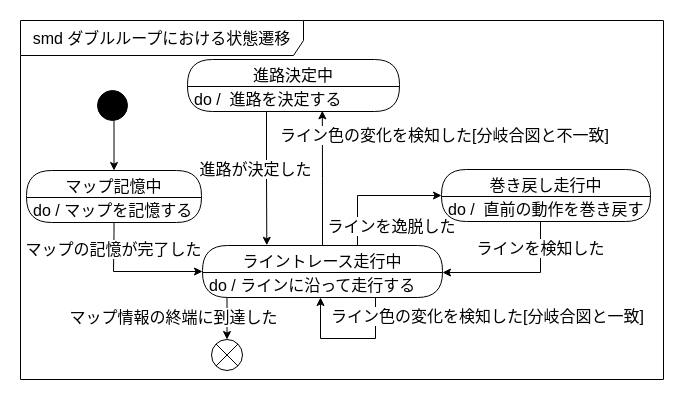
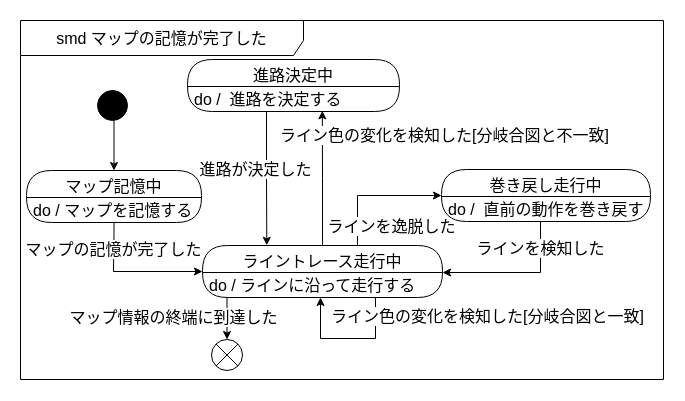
  <mxCell id="0" />
  <mxCell id="1" parent="0" />
  <mxCell id="2" value="ラインを逸脱した" style="edgeStyle=orthogonalEdgeStyle;rounded=0;orthogonalLoop=1;jettySize=auto;html=1;fontSize=16;" parent="1" source="3" target="10" edge="1"><mxGeometry x="0.253" y="-31" relative="1" as="geometry"><Array as="points"><mxPoint x="357" y="195" /></Array><mxPoint as="offset" /></mxGeometry></mxCell>
  <mxCell id="3" value="ライントレース走行中" style="swimlane;fontStyle=0;align=center;verticalAlign=top;childLayout=stackLayout;horizontal=1;startSize=27;horizontalStack=0;resizeParent=1;resizeParentMax=0;resizeLast=0;collapsible=0;marginBottom=0;html=1;rounded=1;absoluteArcSize=1;arcSize=50;whiteSpace=wrap;fontSize=16;" parent="1" vertex="1"><mxGeometry x="202" y="245" width="240" height="52" as="geometry" /></mxCell>
  <mxCell id="4" value="do / ラインに沿って走行する" style="fillColor=none;strokeColor=none;align=left;verticalAlign=middle;spacingLeft=5;whiteSpace=wrap;html=1;fontSize=16;" parent="3" vertex="1"><mxGeometry y="27" width="240" height="25" as="geometry" /></mxCell>
  <mxCell id="5" value="ライン色の変化を検知した[分岐合図と一致]" style="edgeStyle=orthogonalEdgeStyle;rounded=0;orthogonalLoop=1;jettySize=auto;html=1;fontSize=16;" parent="3" source="4" target="4" edge="1"><mxGeometry x="-0.723" y="112" relative="1" as="geometry"><Array as="points"><mxPoint x="173" y="93" /><mxPoint x="118" y="93" /></Array><mxPoint as="offset" /></mxGeometry></mxCell>
  <mxCell id="6" value="マップの記憶が完了した" style="edgeStyle=orthogonalEdgeStyle;rounded=0;orthogonalLoop=1;jettySize=auto;html=1;entryX=0;entryY=0.5;entryDx=0;entryDy=0;fontSize=16;" parent="1" source="7" target="3" edge="1"><mxGeometry x="-0.603" relative="1" as="geometry"><Array as="points"><mxPoint x="113" y="233" /><mxPoint x="113" y="295" /></Array><mxPoint as="offset" /></mxGeometry></mxCell>
  <mxCell id="7" value="マップ記憶中" style="swimlane;fontStyle=0;align=center;verticalAlign=top;childLayout=stackLayout;horizontal=1;startSize=27;horizontalStack=0;resizeParent=1;resizeParentMax=0;resizeLast=0;collapsible=0;marginBottom=0;html=1;rounded=1;absoluteArcSize=1;arcSize=50;whiteSpace=wrap;fontSize=16;" parent="1" vertex="1"><mxGeometry x="26" y="170" width="175" height="52" as="geometry" /></mxCell>
  <mxCell id="8" value="do / マップを記憶する" style="fillColor=none;strokeColor=none;align=left;verticalAlign=middle;spacingLeft=5;whiteSpace=wrap;html=1;fontSize=16;" parent="7" vertex="1"><mxGeometry y="27" width="175" height="25" as="geometry" /></mxCell>
  <mxCell id="9" value="ラインを検知した" style="edgeStyle=orthogonalEdgeStyle;rounded=0;orthogonalLoop=1;jettySize=auto;html=1;entryX=1;entryY=0;entryDx=0;entryDy=0;fontSize=16;" parent="1" source="10" target="4" edge="1"><mxGeometry x="-0.643" relative="1" as="geometry"><Array as="points"><mxPoint x="540" y="272" /></Array><mxPoint as="offset" /></mxGeometry></mxCell>
  <mxCell id="10" value="巻き戻し走行中" style="swimlane;fontStyle=0;align=center;verticalAlign=top;childLayout=stackLayout;horizontal=1;startSize=27;horizontalStack=0;resizeParent=1;resizeParentMax=0;resizeLast=0;collapsible=0;marginBottom=0;html=1;rounded=1;absoluteArcSize=1;arcSize=50;whiteSpace=wrap;fontSize=16;" parent="1" vertex="1"><mxGeometry x="441" y="169" width="209" height="52" as="geometry" /></mxCell>
  <mxCell id="11" value="do /&amp;nbsp; 直前の動作を巻き戻す" style="fillColor=none;strokeColor=none;align=left;verticalAlign=middle;spacingLeft=5;whiteSpace=wrap;html=1;fontSize=16;" parent="10" vertex="1"><mxGeometry y="27" width="209" height="25" as="geometry" /></mxCell>
  <mxCell id="12" style="edgeStyle=orthogonalEdgeStyle;rounded=0;orthogonalLoop=1;jettySize=auto;html=1;entryX=0.5;entryY=0;entryDx=0;entryDy=0;fontSize=16;" parent="1" source="13" target="7" edge="1"><mxGeometry relative="1" as="geometry"><Array as="points"><mxPoint x="113" y="100" /></Array></mxGeometry></mxCell>
  <mxCell id="13" value="" style="ellipse;fillColor=strokeColor;html=1;fontSize=16;" parent="1" vertex="1"><mxGeometry x="97" y="90" width="30" height="30" as="geometry" /></mxCell>
  <mxCell id="14" value="進路決定中" style="swimlane;fontStyle=0;align=center;verticalAlign=top;childLayout=stackLayout;horizontal=1;startSize=27;horizontalStack=0;resizeParent=1;resizeParentMax=0;resizeLast=0;collapsible=0;marginBottom=0;html=1;rounded=1;absoluteArcSize=1;arcSize=50;whiteSpace=wrap;fontSize=16;" parent="1" vertex="1"><mxGeometry x="187" y="59" width="212" height="52" as="geometry" /></mxCell>
  <mxCell id="15" value="do /&amp;nbsp; 進路を決定する" style="fillColor=none;strokeColor=none;align=left;verticalAlign=middle;spacingLeft=5;whiteSpace=wrap;html=1;fontSize=16;" parent="14" vertex="1"><mxGeometry y="27" width="212" height="25" as="geometry" /></mxCell>
- <mxCell id="16" value="smd ダブルループにおける状態遷移" style="shape=umlFrame;whiteSpace=wrap;html=1;pointerEvents=0;width=283;height=35;fontSize=16;" parent="1" vertex="1"><mxGeometry x="20" y="20" width="643" height="359" as="geometry" /></mxCell>
+ <mxCell id="16" value="smd マップの記憶が完了した" style="shape=umlFrame;whiteSpace=wrap;html=1;pointerEvents=0;width=283;height=35;fontSize=16;" parent="1" vertex="1"><mxGeometry x="20" y="20" width="643" height="359" as="geometry" /></mxCell>
  <mxCell id="17" value="進路が決定した" style="edgeStyle=orthogonalEdgeStyle;rounded=0;orthogonalLoop=1;jettySize=auto;html=1;entryX=0.268;entryY=-0.004;entryDx=0;entryDy=0;entryPerimeter=0;fontSize=16;" parent="1" source="14" target="3" edge="1"><mxGeometry x="-0.133" y="-11" relative="1" as="geometry"><Array as="points"><mxPoint x="266" y="177" /><mxPoint x="266" y="177" /></Array><mxPoint as="offset" /></mxGeometry></mxCell>
  <mxCell id="18" value="ライン色の変化を検知した[分岐合図と不一致]" style="edgeStyle=orthogonalEdgeStyle;rounded=0;orthogonalLoop=1;jettySize=auto;html=1;entryX=0.636;entryY=0.972;entryDx=0;entryDy=0;entryPerimeter=0;fontSize=16;" parent="1" source="3" target="15" edge="1"><mxGeometry x="0.638" y="-122" relative="1" as="geometry"><mxPoint as="offset" /></mxGeometry></mxCell>
  <mxCell id="19" value="マップ情報の終端に到達した" style="edgeStyle=orthogonalEdgeStyle;rounded=0;orthogonalLoop=1;jettySize=auto;html=1;entryX=0.5;entryY=0;entryDx=0;entryDy=0;fontSize=16;" parent="1" source="4" target="20" edge="1"><mxGeometry x="-0.05" y="-54" relative="1" as="geometry"><Array as="points"><mxPoint x="227" y="324" /></Array><mxPoint as="offset" /></mxGeometry></mxCell>
  <mxCell id="20" value="" style="shape=sumEllipse;perimeter=ellipsePerimeter;html=1;backgroundOutline=1;fontSize=16;" parent="1" vertex="1"><mxGeometry x="211" y="339" width="31" height="31" as="geometry" /></mxCell>
